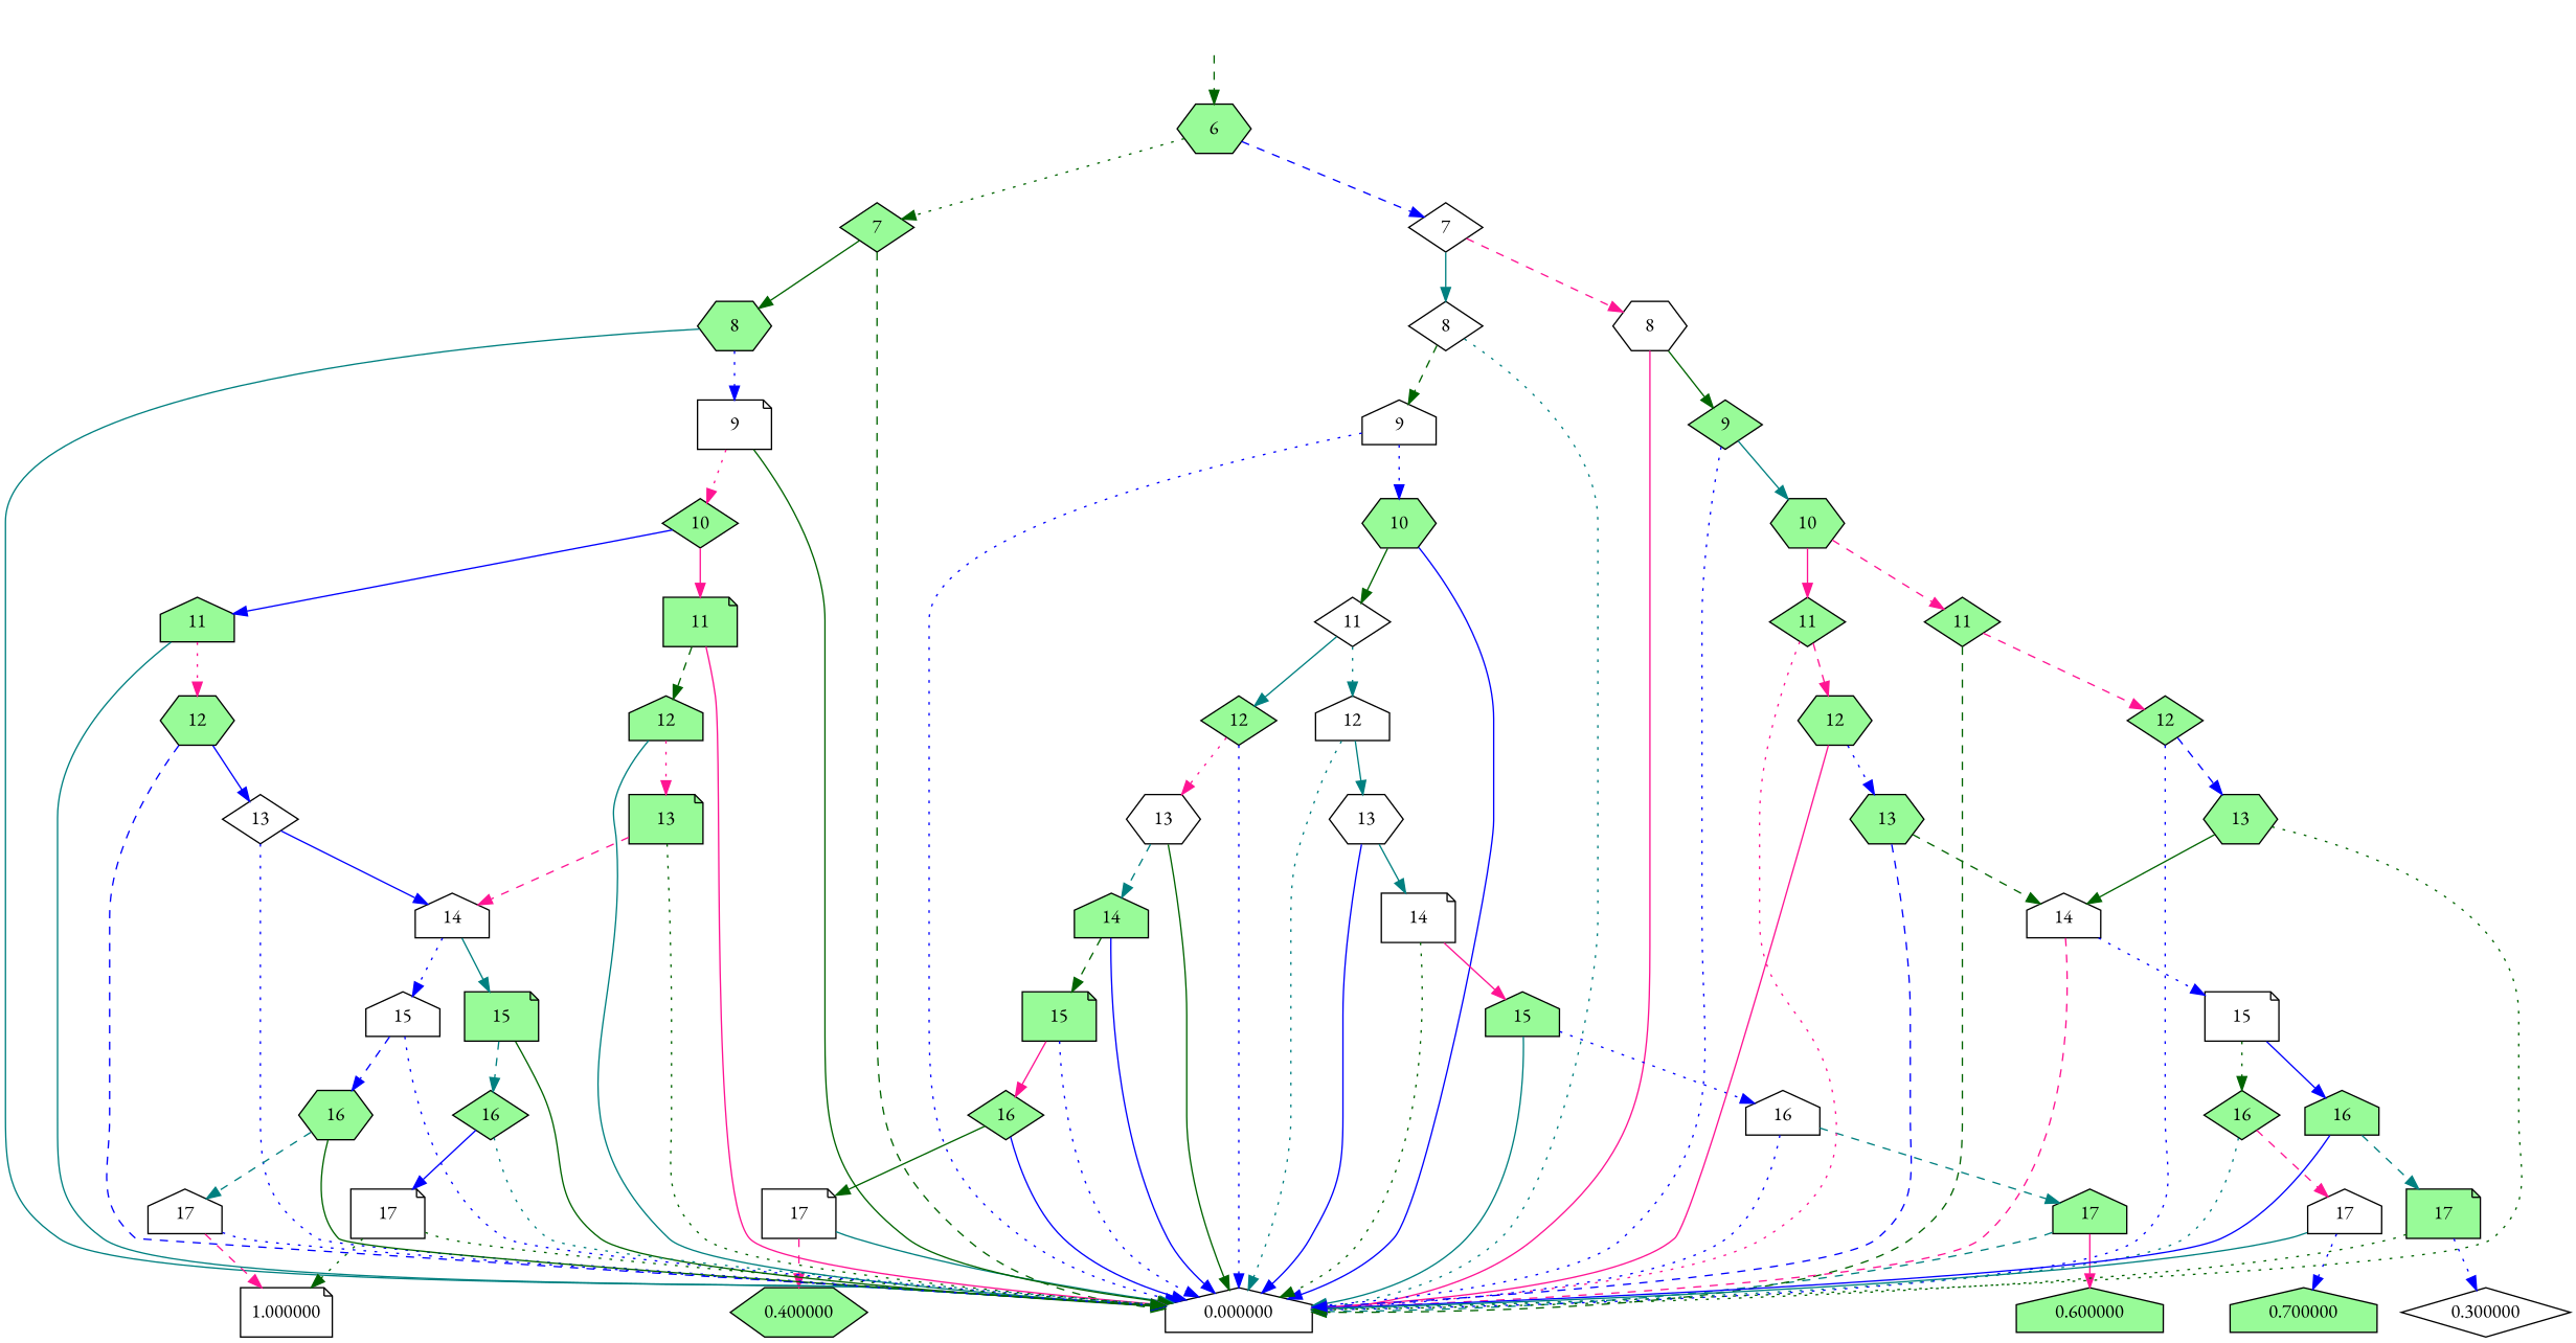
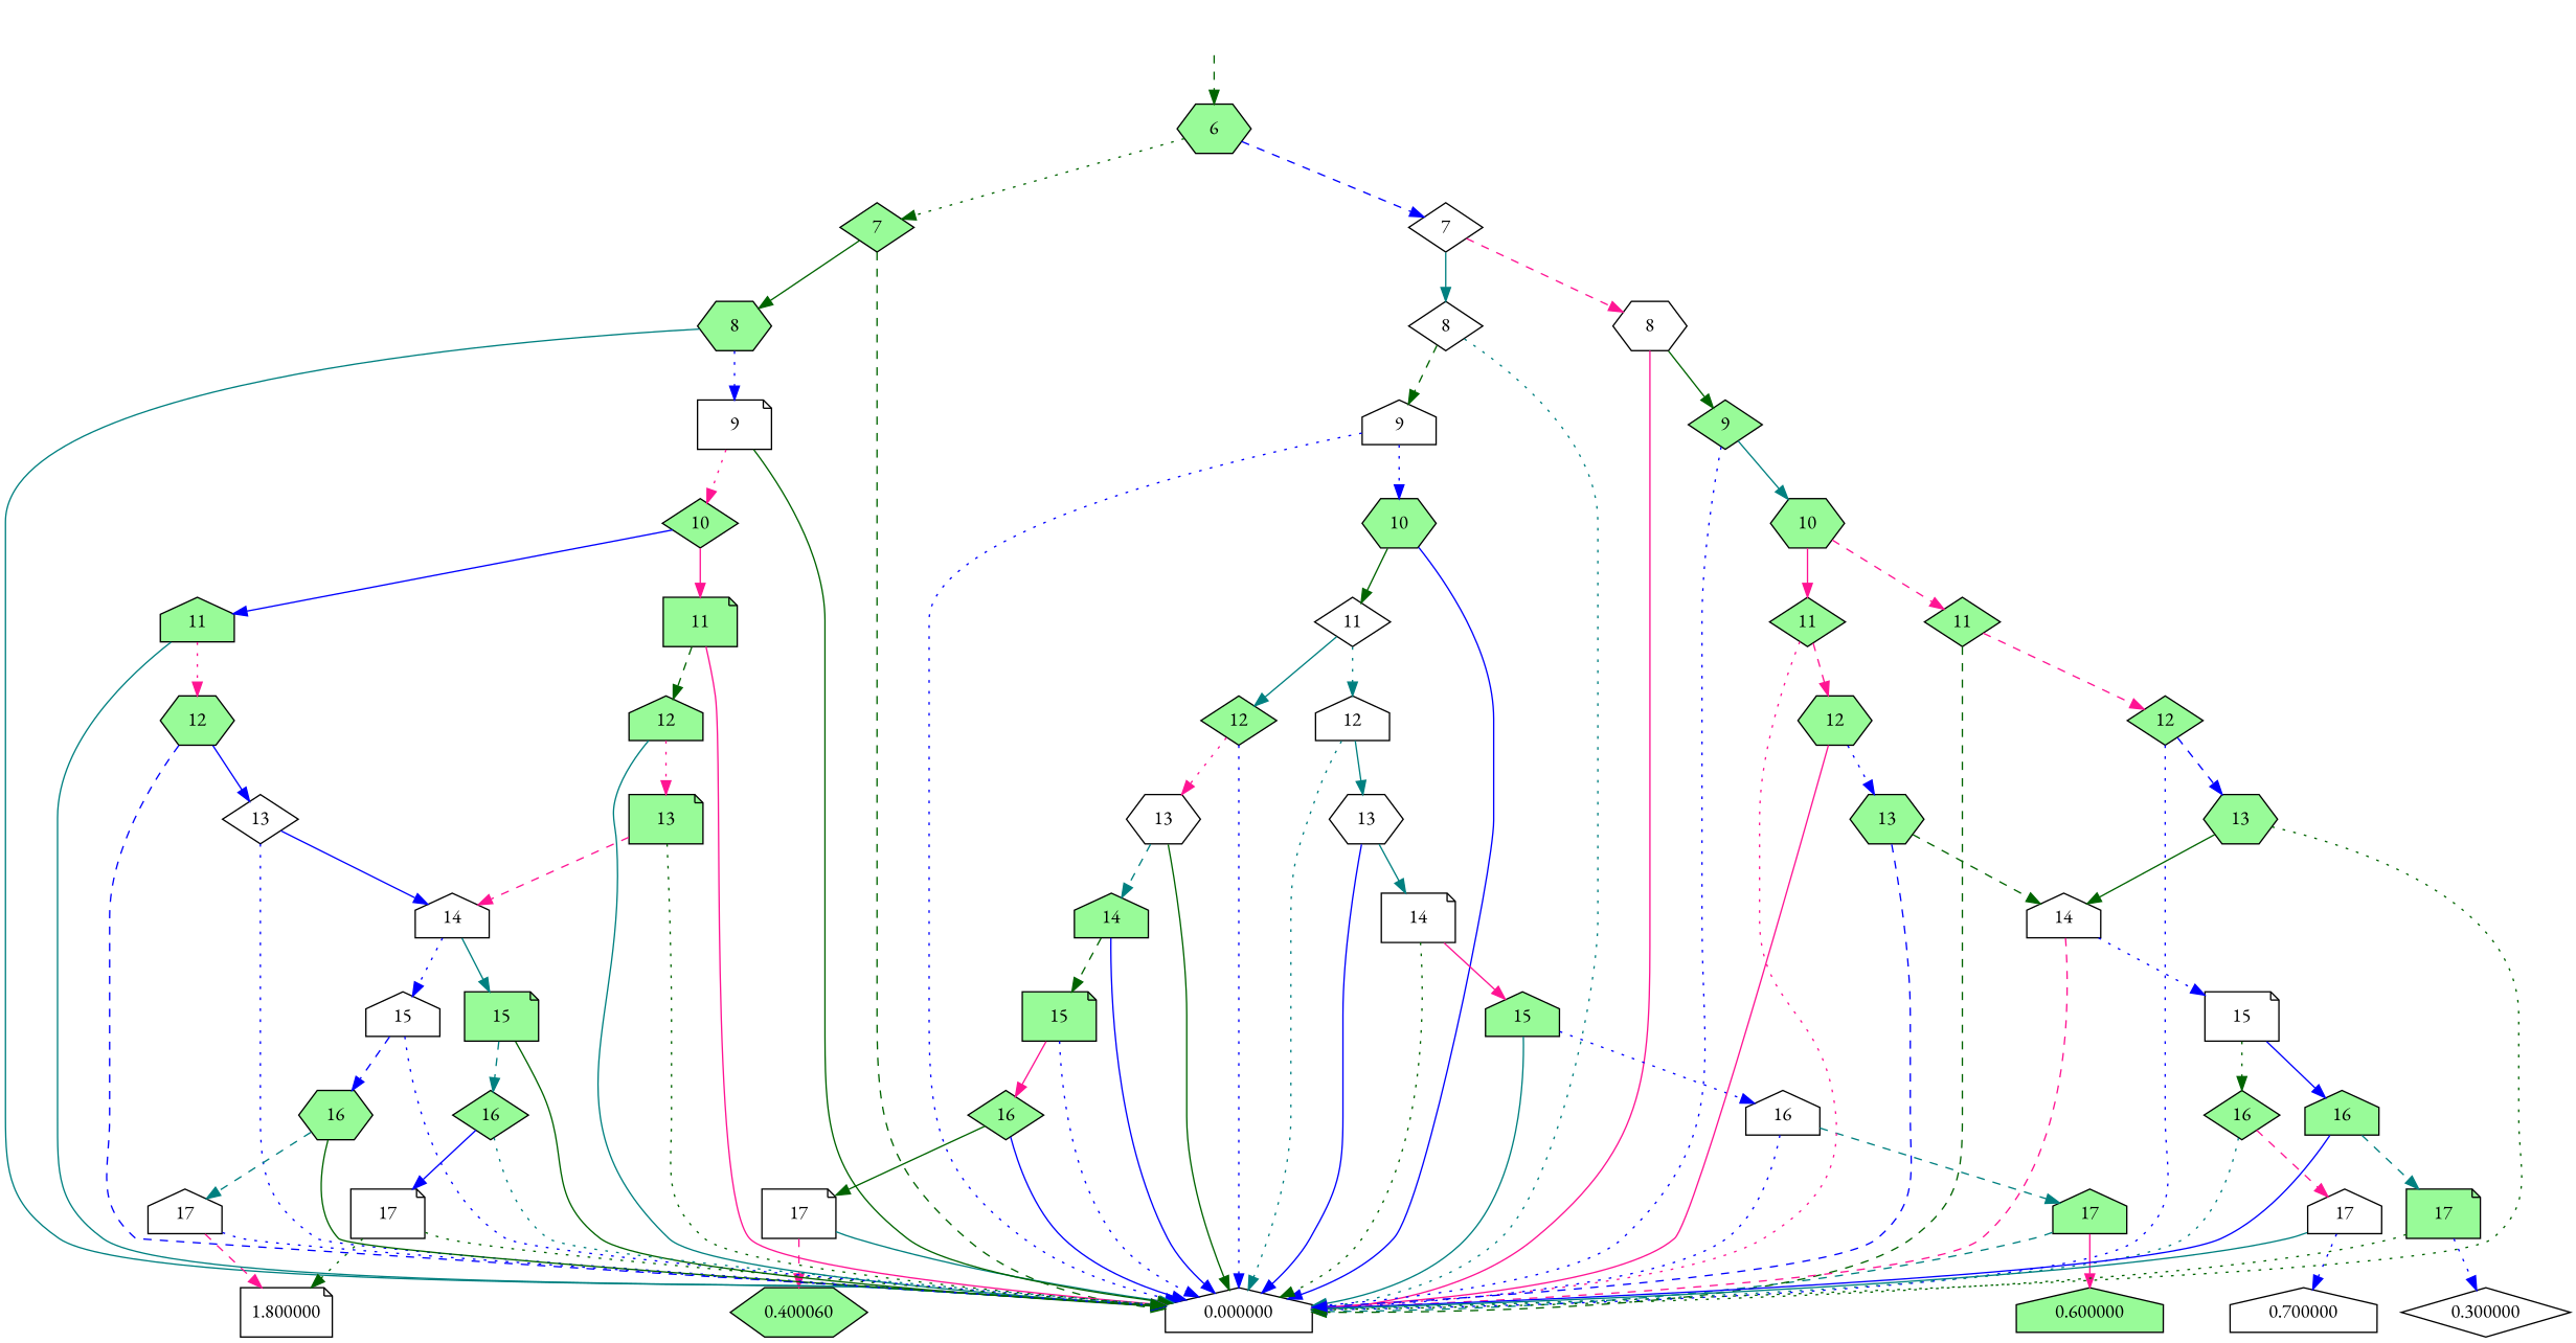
  digraph {
    fontname="EB Garamond"
    node [fontname="EB Garamond" style=filled fillcolor=palegreen shape=house]
    edge [arrowtail=none color=blue dir=both fontname="EB Garamond" style=solid]
    root [style=invis fillcolor="" shape=""]
    n2 [label=6 shape=hexagon]
    n3 [fillcolor=white label=7 shape=diamond]
    n4 [label=7 shape=diamond]
    n5 [fillcolor=white label=8 shape=diamond]
    n6 [fillcolor=white label=8 shape=hexagon]
    n7 [fillcolor=white label=0.000000]
    n8 [label=8 shape=hexagon]
    n9 [fillcolor=white label=9]
    n10 [label=9 shape=diamond]
    n11 [label=10 shape=hexagon]
    n12 [fillcolor=white label=11 shape=diamond]
    n13 [fillcolor=white label=12]
    n14 [label=12 shape=diamond]
    n15 [fillcolor=white label=13 shape=hexagon]
    n16 [fillcolor=white label=13 shape=hexagon]
    n17 [fillcolor=white label=14 shape=note]
    n18 [label=15]
    n19 [fillcolor=white label=16]
    n20 [label=17]
    n21 [label=0.600000]
    n22 [label=14]
    n23 [label=15 shape=note]
    n24 [label=16 shape=diamond]
    n25 [fillcolor=white label=17 shape=note]
-   n26 [label=0.400000 shape=hexagon]
+   n26 [label=0.400060 shape=hexagon]
    n27 [label=10 shape=hexagon]
    n28 [label=11 shape=diamond]
    n29 [label=11 shape=diamond]
    n30 [label=12 shape=diamond]
    n31 [label=12 shape=hexagon]
    n32 [label=13 shape=hexagon]
    n33 [fillcolor=white label=14]
    n34 [fillcolor=white label=15 shape=note]
    n35 [label=16 shape=diamond]
    n36 [label=16]
    n37 [fillcolor=white label=17]
    n38 [label=17 shape=note]
-   n39 [label=0.700000]
+   n39 [fillcolor=white label=0.700000]
    n40 [fillcolor=white label=0.300000 shape=diamond]
    n41 [label=13 shape=hexagon]
    n42 [fillcolor=white label=9 shape=note]
    n43 [label=10 shape=diamond]
    n44 [label=11]
    n45 [label=11 shape=note]
    n46 [label=12 shape=hexagon]
    n47 [label=12]
    n48 [fillcolor=white label=13 shape=diamond]
    n49 [fillcolor=white label=14]
    n50 [fillcolor=white label=15]
    n51 [label=15 shape=note]
    n52 [label=16 shape=hexagon]
    n53 [label=16 shape=diamond]
    n54 [fillcolor=white label=17]
-   n55 [fillcolor=white label=1.000000 shape=note]
+   n55 [fillcolor=white label=1.800000 shape=note]
    n56 [fillcolor=white label=17 shape=note]
    n57 [label=13 shape=note]
    root -> n2 [color=darkgreen style=dashed]
    n2 -> n3 [dir=forward style=dashed arrowtail=""]
    n2 -> n4 [color=darkgreen style=dotted]
    n3 -> n5 [color=teal dir=forward arrowtail=""]
    n3 -> n6 [color=deeppink style=dashed]
    n4 -> n7 [color=darkgreen dir=forward style=dashed arrowtail=""]
    n4 -> n8 [color=darkgreen]
    n5 -> n7 [color=teal style=dotted]
    n5 -> n9 [color=darkgreen dir=forward style=dashed arrowtail=""]
    n6 -> n7 [color=deeppink dir=forward arrowtail=""]
    n6 -> n10 [color=darkgreen]
    n8 -> n7 [color=teal]
    n8 -> n42 [dir=forward style=dotted arrowtail=""]
    n9 -> n7 [dir=forward style=dotted arrowtail=""]
    n9 -> n11 [style=dotted]
    n10 -> n7 [style=dotted]
    n10 -> n27 [color=teal dir=forward arrowtail=""]
    n11 -> n7
    n11 -> n12 [color=darkgreen dir=forward arrowtail=""]
    n12 -> n13 [color=teal dir=forward style=dotted arrowtail=""]
    n12 -> n14 [color=teal]
    n13 -> n7 [color=teal style=dotted]
    n13 -> n15 [color=teal dir=forward arrowtail=""]
    n14 -> n7 [style=dotted]
    n14 -> n16 [color=deeppink dir=forward style=dotted arrowtail=""]
    n15 -> n7 [dir=forward arrowtail=""]
    n15 -> n17 [color=teal]
    n16 -> n7 [color=darkgreen]
    n16 -> n22 [color=teal dir=forward style=dashed arrowtail=""]
    n17 -> n7 [color=darkgreen style=dotted]
    n17 -> n18 [color=deeppink dir=forward arrowtail=""]
    n18 -> n7 [color=teal]
    n18 -> n19 [dir=forward style=dotted arrowtail=""]
    n19 -> n7 [style=dotted]
    n19 -> n20 [color=teal dir=forward style=dashed arrowtail=""]
    n20 -> n7 [color=teal style=dashed]
    n20 -> n21 [color=deeppink dir=forward arrowtail=""]
    n22 -> n7
    n22 -> n23 [color=darkgreen dir=forward style=dashed arrowtail=""]
    n23 -> n7 [style=dotted]
    n23 -> n24 [color=deeppink dir=forward arrowtail=""]
    n24 -> n7
    n24 -> n25 [color=darkgreen dir=forward arrowtail=""]
    n25 -> n7 [color=teal]
    n25 -> n26 [color=deeppink dir=forward style=dashed arrowtail=""]
    n27 -> n28 [color=deeppink dir=forward style=dashed arrowtail=""]
    n27 -> n29 [color=deeppink]
    n28 -> n7 [color=darkgreen style=dashed]
    n28 -> n30 [color=deeppink dir=forward style=dashed arrowtail=""]
    n29 -> n7 [color=deeppink dir=forward style=dotted arrowtail=""]
    n29 -> n31 [color=deeppink style=dashed]
    n30 -> n7 [dir=forward style=dotted arrowtail=""]
    n30 -> n32 [style=dashed]
    n31 -> n7 [color=deeppink]
    n31 -> n41 [dir=forward style=dotted arrowtail=""]
    n32 -> n7 [color=darkgreen dir=forward style=dotted arrowtail=""]
    n32 -> n33 [color=darkgreen]
    n33 -> n7 [color=deeppink style=dashed]
    n33 -> n34 [dir=forward style=dotted arrowtail=""]
    n34 -> n35 [color=darkgreen dir=forward style=dotted arrowtail=""]
    n34 -> n36
    n35 -> n7 [color=teal style=dotted]
    n35 -> n37 [color=deeppink dir=forward style=dashed arrowtail=""]
    n36 -> n7
    n36 -> n38 [color=teal dir=forward style=dashed arrowtail=""]
    n37 -> n7 [color=teal dir=forward arrowtail=""]
    n37 -> n39 [style=dotted]
    n38 -> n7 [color=darkgreen style=dotted]
    n38 -> n40 [dir=forward style=dotted arrowtail=""]
    n41 -> n7 [style=dashed]
    n41 -> n33 [color=darkgreen dir=forward style=dashed arrowtail=""]
    n42 -> n7 [color=darkgreen]
    n42 -> n43 [color=deeppink dir=forward style=dotted arrowtail=""]
    n43 -> n44 [dir=forward arrowtail=""]
    n43 -> n45 [color=deeppink]
    n44 -> n7 [color=teal]
    n44 -> n46 [color=deeppink dir=forward style=dotted arrowtail=""]
    n45 -> n7 [color=deeppink dir=forward arrowtail=""]
    n45 -> n47 [color=darkgreen style=dashed]
    n46 -> n7 [dir=forward style=dashed arrowtail=""]
    n46 -> n48
    n47 -> n7 [color=teal]
    n47 -> n57 [color=deeppink dir=forward style=dotted arrowtail=""]
    n48 -> n7 [dir=forward style=dotted arrowtail=""]
    n48 -> n49
    n49 -> n50 [dir=forward style=dotted arrowtail=""]
    n49 -> n51 [color=teal]
    n50 -> n7 [style=dotted]
    n50 -> n52 [dir=forward style=dashed arrowtail=""]
    n51 -> n7 [color=darkgreen dir=forward arrowtail=""]
    n51 -> n53 [color=teal style=dashed]
    n52 -> n7 [color=darkgreen dir=forward arrowtail=""]
    n52 -> n54 [color=teal style=dashed]
    n53 -> n7 [color=teal style=dotted]
    n53 -> n56 [dir=forward arrowtail=""]
    n54 -> n7 [dir=forward style=dotted arrowtail=""]
    n54 -> n55 [color=deeppink style=dashed]
    n56 -> n7 [color=darkgreen style=dotted]
    n56 -> n55 [color=darkgreen dir=forward style=dotted arrowtail=""]
    n57 -> n7 [color=darkgreen style=dotted]
    n57 -> n49 [color=deeppink dir=forward style=dashed arrowtail=""]
  }
